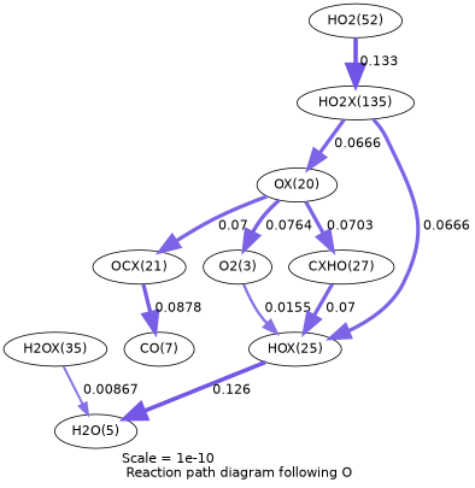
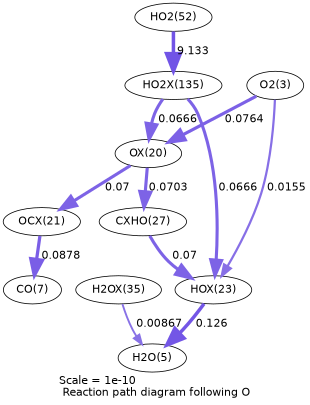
  digraph {
    fontname=Helvetica
    label="Scale = 1e-10\l Reaction path diagram following O"
    node [fontname=Helvetica]
    edge [arrowsize=2 color="0.7, 0.57, 0.9" fontname=Helvetica penwidth=3.99]
    n1 [label="O2(3)"]
    n2 [label="OX(20)"]
-   n3 [label="HOX(25)"]
+   n3 [label="HOX(23)"]
    n4 [label="CXHO(27)"]
    n5 [label="OCX(21)"]
    n6 [label="H2O(5)"]
    n7 [label="CO(7)"]
    n8 [label="HO2X(135)"]
    n9 [label="H2OX(35)"]
    n10 [label="HO2(52)"]
-   n2 -> n1 [arrowsize=2.03 color="0.7, 0.576, 0.9" label=" 0.0764" penwidth=4.06]
+   n1 -> n2 [arrowsize=2.03 color="0.7, 0.576, 0.9" label=" 0.0764" penwidth=4.06]
    n1 -> n3 [arrowsize=1.43 color="0.7, 0.515, 0.9" label=" 0.0155" penwidth=2.85]
    n2 -> n4 [label=" 0.0703" penwidth=4]
    n2 -> n5 [label=" 0.07"]
    n3 -> n6 [arrowsize=2.22 color="0.7, 0.626, 0.9" label=" 0.126" penwidth=4.44]
    n4 -> n3 [label=" 0.07"]
    n5 -> n7 [arrowsize=2.08 color="0.7, 0.588, 0.9" label=" 0.0878" penwidth=4.16]
    n8 -> n2 [arrowsize=1.98 color="0.7, 0.567, 0.9" label=" 0.0666" penwidth=3.95]
    n8 -> n3 [arrowsize=1.98 color="0.7, 0.567, 0.9" label=" 0.0666" penwidth=3.95]
    n9 -> n6 [arrowsize=1.21 color="0.7, 0.509, 0.9" label=" 0.00867" penwidth=2.42]
-   n10 -> n8 [arrowsize=2.24 color="0.7, 0.633, 0.9" label=" 0.133" penwidth=4.48]
+   n10 -> n8 [arrowsize=2.24 color="0.7, 0.633, 0.9" label=" 9.133" penwidth=4.48]
  }
